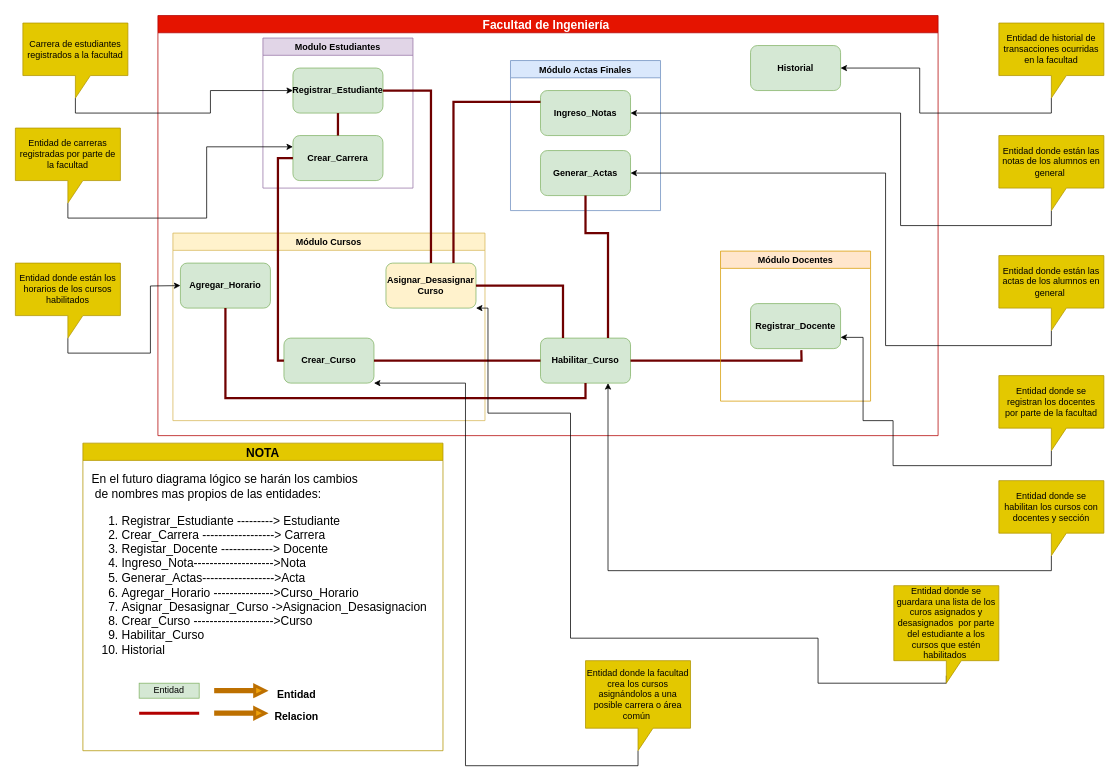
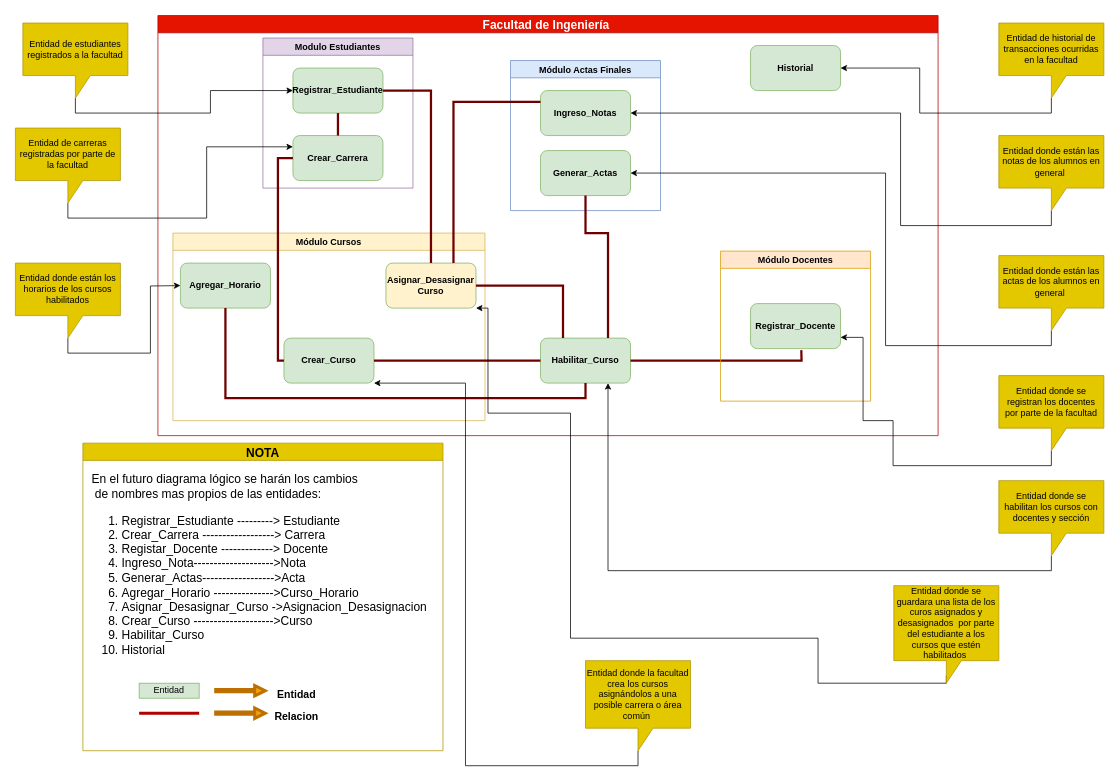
  <mxCell id="0" />
  <mxCell id="1" parent="0" />
  <mxCell id="2" value="Modulo Estudiantes" style="swimlane;fillColor=#e1d5e7;strokeColor=#9673a6;" parent="1" vertex="1"><mxGeometry x="350" y="50" width="200" height="200" as="geometry" /></mxCell>
  <mxCell id="3" value="&lt;font style=&quot;vertical-align: inherit;&quot;&gt;&lt;font style=&quot;vertical-align: inherit;&quot;&gt;Registrar_Estudiante&lt;/font&gt;&lt;/font&gt;" style="rounded=1;whiteSpace=wrap;html=1;fillColor=#d5e8d4;strokeColor=#82b366;fontStyle=1" parent="2" vertex="1"><mxGeometry x="40" y="40" width="120" height="60" as="geometry" /></mxCell>
  <mxCell id="4" value="Crear_Carrera" style="rounded=1;whiteSpace=wrap;html=1;fillColor=#d5e8d4;strokeColor=#82b366;fontStyle=1" parent="2" vertex="1"><mxGeometry x="40" y="130" width="120" height="60" as="geometry" /></mxCell>
  <mxCell id="5" value="" style="endArrow=none;html=1;rounded=0;entryX=0.5;entryY=0;entryDx=0;entryDy=0;exitX=0.5;exitY=1;exitDx=0;exitDy=0;fillColor=#a20025;strokeColor=#6F0000;strokeWidth=3;" parent="2" source="3" target="4" edge="1"><mxGeometry width="50" height="50" relative="1" as="geometry"><mxPoint x="460" y="300" as="sourcePoint" /><mxPoint x="510" y="250" as="targetPoint" /></mxGeometry></mxCell>
  <mxCell id="6" value="Módulo Cursos" style="swimlane;fillColor=#fff2cc;strokeColor=#d6b656;" parent="1" vertex="1"><mxGeometry x="230" y="310" width="416" height="250" as="geometry" /></mxCell>
  <mxCell id="7" value="Asignar_Desasignar Curso" style="rounded=1;whiteSpace=wrap;html=1;fillColor=#fff2cc;strokeColor=#82b366;fontStyle=1;" parent="6" vertex="1"><mxGeometry x="284" y="40" width="120" height="60" as="geometry" /></mxCell>
  <mxCell id="8" value="Crear_Curso" style="rounded=1;whiteSpace=wrap;html=1;fillColor=#d5e8d4;strokeColor=#82b366;fontStyle=1" parent="6" vertex="1"><mxGeometry x="148" y="140" width="120" height="60" as="geometry" /></mxCell>
  <mxCell id="9" value="Agregar_Horario" style="rounded=1;whiteSpace=wrap;html=1;fillColor=#d5e8d4;strokeColor=#82b366;fontStyle=1" parent="6" vertex="1"><mxGeometry x="10" y="40" width="120" height="60" as="geometry" /></mxCell>
  <mxCell id="10" value="Habilitar_Curso" style="rounded=1;whiteSpace=wrap;html=1;fillColor=#d5e8d4;strokeColor=#82b366;fontStyle=1" parent="1" vertex="1"><mxGeometry x="720" y="450" width="120" height="60" as="geometry" /></mxCell>
  <mxCell id="11" value="" style="endArrow=none;html=1;rounded=0;exitX=1;exitY=0.5;exitDx=0;exitDy=0;fillColor=#a20025;strokeColor=#6F0000;strokeWidth=3;entryX=0.564;entryY=1.034;entryDx=0;entryDy=0;entryPerimeter=0;" parent="1" source="10" target="31" edge="1"><mxGeometry width="50" height="50" relative="1" as="geometry"><mxPoint x="720" y="350" as="sourcePoint" /><mxPoint x="1060" y="460" as="targetPoint" /><Array as="points"><mxPoint x="1068" y="480" /></Array></mxGeometry></mxCell>
  <mxCell id="12" value="" style="endArrow=none;html=1;rounded=0;entryX=0;entryY=0.5;entryDx=0;entryDy=0;exitX=1;exitY=0.5;exitDx=0;exitDy=0;fillColor=#a20025;strokeColor=#6F0000;strokeWidth=3;" parent="1" source="8" target="10" edge="1"><mxGeometry width="50" height="50" relative="1" as="geometry"><mxPoint x="460" y="350" as="sourcePoint" /><mxPoint x="510" y="300" as="targetPoint" /></mxGeometry></mxCell>
  <mxCell id="13" value="" style="endArrow=none;html=1;rounded=0;exitX=0.5;exitY=1;exitDx=0;exitDy=0;entryX=0.5;entryY=1;entryDx=0;entryDy=0;fillColor=#a20025;strokeColor=#6F0000;strokeWidth=3;" parent="1" source="9" target="10" edge="1"><mxGeometry width="50" height="50" relative="1" as="geometry"><mxPoint x="570" y="350" as="sourcePoint" /><mxPoint x="770" y="540" as="targetPoint" /><Array as="points"><mxPoint x="300" y="530" /><mxPoint x="550" y="530" /><mxPoint x="780" y="530" /></Array></mxGeometry></mxCell>
  <mxCell id="14" value="" style="endArrow=none;html=1;rounded=0;exitX=0.5;exitY=0;exitDx=0;exitDy=0;entryX=1;entryY=0.5;entryDx=0;entryDy=0;fillColor=#a20025;strokeColor=#6F0000;strokeWidth=3;" parent="1" source="7" target="3" edge="1"><mxGeometry width="50" height="50" relative="1" as="geometry"><mxPoint x="620" y="300" as="sourcePoint" /><mxPoint x="670" y="250" as="targetPoint" /><Array as="points"><mxPoint x="574" y="120" /></Array></mxGeometry></mxCell>
  <mxCell id="15" value="" style="endArrow=none;html=1;rounded=0;entryX=0;entryY=0.5;entryDx=0;entryDy=0;exitX=0;exitY=0.5;exitDx=0;exitDy=0;fillColor=#a20025;strokeColor=#6F0000;strokeWidth=3;" parent="1" source="8" target="4" edge="1"><mxGeometry width="50" height="50" relative="1" as="geometry"><mxPoint x="380" y="340" as="sourcePoint" /><mxPoint x="430" y="290" as="targetPoint" /><Array as="points"><mxPoint x="370" y="480" /><mxPoint x="370" y="210" /></Array></mxGeometry></mxCell>
  <mxCell id="16" value="" style="endArrow=none;html=1;rounded=0;entryX=0.25;entryY=0;entryDx=0;entryDy=0;exitX=1;exitY=0.5;exitDx=0;exitDy=0;fillColor=#a20025;strokeColor=#6F0000;strokeWidth=3;" parent="1" source="7" target="10" edge="1"><mxGeometry width="50" height="50" relative="1" as="geometry"><mxPoint x="590" y="340" as="sourcePoint" /><mxPoint x="640" y="290" as="targetPoint" /><Array as="points"><mxPoint x="750" y="380" /></Array></mxGeometry></mxCell>
  <mxCell id="17" value="NOTA" style="swimlane;fontSize=16;strokeWidth=1;fillColor=#e3c800;fontColor=#000000;strokeColor=#B09500;" parent="1" vertex="1"><mxGeometry x="110" y="590" width="480" height="410" as="geometry" /></mxCell>
  <mxCell id="18" value="&lt;font style=&quot;vertical-align: inherit;&quot;&gt;&lt;font style=&quot;vertical-align: inherit;&quot;&gt;&lt;font style=&quot;vertical-align: inherit;&quot;&gt;&lt;font style=&quot;vertical-align: inherit;&quot;&gt;Entidad&lt;br&gt;&lt;/font&gt;&lt;/font&gt;&lt;/font&gt;&lt;/font&gt;" style="rounded=0;whiteSpace=wrap;html=1;fillColor=#d5e8d4;strokeColor=#82b366;" parent="17" vertex="1"><mxGeometry x="75" y="320" width="80" height="20" as="geometry" /></mxCell>
  <mxCell id="19" value="" style="endArrow=none;html=1;rounded=0;strokeWidth=4;fillColor=#e51400;strokeColor=#B20000;" parent="17" edge="1"><mxGeometry width="50" height="50" relative="1" as="geometry"><mxPoint x="75" y="360" as="sourcePoint" /><mxPoint x="155" y="360" as="targetPoint" /><Array as="points" /></mxGeometry></mxCell>
  <mxCell id="20" value="" style="shape=flexArrow;endArrow=classic;html=1;rounded=0;strokeWidth=4;endWidth=7;endSize=3.33;width=0;fillColor=#f0a30a;strokeColor=#BD7000;" parent="17" edge="1"><mxGeometry width="50" height="50" relative="1" as="geometry"><mxPoint x="175" y="330" as="sourcePoint" /><mxPoint x="245" y="330" as="targetPoint" /></mxGeometry></mxCell>
  <mxCell id="21" value="" style="shape=flexArrow;endArrow=classic;html=1;rounded=0;strokeWidth=4;endWidth=7;endSize=3.33;width=0;fillColor=#f0a30a;strokeColor=#BD7000;" parent="17" edge="1"><mxGeometry width="50" height="50" relative="1" as="geometry"><mxPoint x="175" y="360" as="sourcePoint" /><mxPoint x="245" y="360" as="targetPoint" /></mxGeometry></mxCell>
  <mxCell id="22" value="Entidad" style="text;html=1;strokeColor=none;fillColor=none;align=center;verticalAlign=middle;whiteSpace=wrap;rounded=0;strokeWidth=1;fontStyle=1;fontSize=14;" parent="17" vertex="1"><mxGeometry x="255" y="320" width="60" height="30" as="geometry" /></mxCell>
  <mxCell id="23" value="Relacion" style="text;html=1;strokeColor=none;fillColor=none;align=center;verticalAlign=middle;whiteSpace=wrap;rounded=0;fontStyle=1;fontSize=14;" parent="17" vertex="1"><mxGeometry x="255" y="350" width="60" height="30" as="geometry" /></mxCell>
  <mxCell id="24" value="&lt;span style=&quot;&quot;&gt;En el futuro diagrama lógico se harán los cambios&lt;br&gt;&amp;nbsp;de nombres mas propios de las entidades:&lt;/span&gt;&lt;br style=&quot;&quot;&gt;&lt;div style=&quot;&quot;&gt;&lt;ol&gt;&lt;li&gt;Registrar_Estudiante ---------&amp;gt; Estudiante&lt;/li&gt;&lt;li&gt;Crear_Carrera ------------------&amp;gt; Carrera&lt;/li&gt;&lt;li&gt;Registar_Docente -------------&amp;gt; Docente&lt;/li&gt;&lt;li&gt;Ingreso_Nota--------------------&amp;gt;Nota&lt;/li&gt;&lt;li&gt;Generar_Actas------------------&amp;gt;Acta&lt;/li&gt;&lt;li&gt;Agregar_Horario ---------------&amp;gt;Curso_Horario&lt;/li&gt;&lt;li&gt;&lt;span style=&quot;background-color: initial;&quot;&gt;Asignar_Desasignar_Curso -&amp;gt;Asignacion_Desasignacion&lt;/span&gt;&lt;br&gt;&lt;/li&gt;&lt;li&gt;Crear_Curso --------------------&amp;gt;Curso&lt;/li&gt;&lt;li&gt;Habilitar_Curso&lt;/li&gt;&lt;li&gt;Historial&lt;/li&gt;&lt;/ol&gt;&lt;/div&gt;" style="text;html=1;align=left;verticalAlign=middle;resizable=0;points=[];autosize=1;strokeColor=none;fillColor=none;fontSize=16;" parent="17" vertex="1"><mxGeometry x="10" y="30" width="470" height="280" as="geometry" /></mxCell>
  <mxCell id="25" value="Facultad de Ingeniería " style="swimlane;fillColor=#e51400;fontColor=#ffffff;strokeColor=#B20000;fontStyle=1;fontSize=16;" parent="1" vertex="1"><mxGeometry x="210" y="20" width="1040" height="560" as="geometry" /></mxCell>
  <mxCell id="26" value="Historial" style="rounded=1;whiteSpace=wrap;html=1;fillColor=#d5e8d4;strokeColor=#82b366;fontStyle=1" parent="25" vertex="1"><mxGeometry x="790" y="40" width="120" height="60" as="geometry" /></mxCell>
  <mxCell id="27" value="Módulo Actas Finales" style="swimlane;fillColor=#dae8fc;strokeColor=#6c8ebf;" parent="25" vertex="1"><mxGeometry x="470" y="60" width="200" height="200" as="geometry" /></mxCell>
  <mxCell id="28" value="Ingreso_Notas" style="rounded=1;whiteSpace=wrap;html=1;fillColor=#d5e8d4;strokeColor=#82b366;fontStyle=1" parent="27" vertex="1"><mxGeometry x="40" y="40" width="120" height="60" as="geometry" /></mxCell>
  <mxCell id="29" value="Generar_Actas" style="rounded=1;whiteSpace=wrap;html=1;fillColor=#d5e8d4;strokeColor=#82b366;fontStyle=1" parent="27" vertex="1"><mxGeometry x="40" y="120" width="120" height="60" as="geometry" /></mxCell>
  <mxCell id="30" value="Módulo Docentes" style="swimlane;fillColor=#ffe6cc;strokeColor=#d79b00;" parent="25" vertex="1"><mxGeometry x="750" y="314" width="200" height="200" as="geometry" /></mxCell>
  <mxCell id="31" value="&lt;font style=&quot;vertical-align: inherit;&quot;&gt;&lt;font style=&quot;vertical-align: inherit;&quot;&gt;Registrar_Docente&lt;/font&gt;&lt;/font&gt;" style="rounded=1;whiteSpace=wrap;html=1;fillColor=#d5e8d4;strokeColor=#82b366;fontStyle=1" parent="30" vertex="1"><mxGeometry x="40" y="70" width="120" height="60" as="geometry" /></mxCell>
  <mxCell id="32" style="edgeStyle=orthogonalEdgeStyle;rounded=0;orthogonalLoop=1;jettySize=auto;html=1;exitX=0;exitY=0;exitDx=70;exitDy=100;exitPerimeter=0;strokeWidth=1;fontSize=13;" parent="1" source="33" target="3" edge="1"><mxGeometry relative="1" as="geometry" /></mxCell>
- <mxCell id="33" value="&lt;font style=&quot;vertical-align: inherit;&quot;&gt;&lt;font style=&quot;vertical-align: inherit;&quot;&gt;Carrera de estudiantes registrados a la facultad&lt;/font&gt;&lt;/font&gt;" style="shape=callout;whiteSpace=wrap;html=1;perimeter=calloutPerimeter;fillColor=#e3c800;strokeColor=#B09500;fontColor=#000000;" parent="1" vertex="1"><mxGeometry x="30" y="30" width="140" height="100" as="geometry" /></mxCell>
+ <mxCell id="33" value="&lt;font style=&quot;vertical-align: inherit;&quot;&gt;&lt;font style=&quot;vertical-align: inherit;&quot;&gt;Entidad de estudiantes registrados a la facultad&lt;/font&gt;&lt;/font&gt;" style="shape=callout;whiteSpace=wrap;html=1;perimeter=calloutPerimeter;fillColor=#e3c800;strokeColor=#B09500;fontColor=#000000;" parent="1" vertex="1"><mxGeometry x="30" y="30" width="140" height="100" as="geometry" /></mxCell>
  <mxCell id="34" style="edgeStyle=orthogonalEdgeStyle;rounded=0;orthogonalLoop=1;jettySize=auto;html=1;exitX=0;exitY=0;exitDx=70;exitDy=100;exitPerimeter=0;entryX=0;entryY=0.25;entryDx=0;entryDy=0;strokeWidth=1;fontSize=13;" parent="1" source="35" target="4" edge="1"><mxGeometry relative="1" as="geometry" /></mxCell>
  <mxCell id="35" value="&lt;font style=&quot;vertical-align: inherit;&quot;&gt;&lt;font style=&quot;vertical-align: inherit;&quot;&gt;Entidad de carreras registradas por parte de la facultad&lt;/font&gt;&lt;/font&gt;" style="shape=callout;whiteSpace=wrap;html=1;perimeter=calloutPerimeter;fillColor=#e3c800;strokeColor=#B09500;fontColor=#000000;" parent="1" vertex="1"><mxGeometry x="20" y="170" width="140" height="100" as="geometry" /></mxCell>
  <mxCell id="36" style="edgeStyle=orthogonalEdgeStyle;rounded=0;orthogonalLoop=1;jettySize=auto;html=1;exitX=0;exitY=0;exitDx=70;exitDy=100;exitPerimeter=0;entryX=1;entryY=0.5;entryDx=0;entryDy=0;strokeWidth=1;fontSize=13;" parent="1" source="37" target="26" edge="1"><mxGeometry relative="1" as="geometry" /></mxCell>
  <mxCell id="37" value="&lt;font style=&quot;vertical-align: inherit;&quot;&gt;&lt;font style=&quot;vertical-align: inherit;&quot;&gt;Entidad de historial de transacciones ocurridas en la facultad&lt;/font&gt;&lt;/font&gt;" style="shape=callout;whiteSpace=wrap;html=1;perimeter=calloutPerimeter;fillColor=#e3c800;strokeColor=#B09500;fontColor=#000000;" parent="1" vertex="1"><mxGeometry x="1331" y="30" width="140" height="100" as="geometry" /></mxCell>
  <mxCell id="38" style="edgeStyle=orthogonalEdgeStyle;rounded=0;orthogonalLoop=1;jettySize=auto;html=1;exitX=0;exitY=0;exitDx=70;exitDy=100;exitPerimeter=0;entryX=1;entryY=0.5;entryDx=0;entryDy=0;strokeWidth=1;fontSize=13;" parent="1" source="39" target="28" edge="1"><mxGeometry relative="1" as="geometry"><Array as="points"><mxPoint x="1401" y="300" /><mxPoint x="1200" y="300" /><mxPoint x="1200" y="150" /></Array></mxGeometry></mxCell>
  <mxCell id="39" value="&lt;font style=&quot;vertical-align: inherit;&quot;&gt;&lt;font style=&quot;vertical-align: inherit;&quot;&gt;Entidad donde están las notas de los alumnos en general&amp;nbsp;&lt;/font&gt;&lt;/font&gt;" style="shape=callout;whiteSpace=wrap;html=1;perimeter=calloutPerimeter;fillColor=#e3c800;strokeColor=#B09500;fontColor=#000000;" parent="1" vertex="1"><mxGeometry x="1331" y="180" width="140" height="100" as="geometry" /></mxCell>
  <mxCell id="40" style="edgeStyle=orthogonalEdgeStyle;rounded=0;orthogonalLoop=1;jettySize=auto;html=1;exitX=0;exitY=0;exitDx=70;exitDy=100;exitPerimeter=0;entryX=1;entryY=0.5;entryDx=0;entryDy=0;strokeWidth=1;fontSize=13;" parent="1" source="41" target="29" edge="1"><mxGeometry relative="1" as="geometry"><Array as="points"><mxPoint x="1401" y="460" /><mxPoint x="1180" y="460" /><mxPoint x="1180" y="230" /></Array></mxGeometry></mxCell>
  <mxCell id="41" value="&lt;font style=&quot;vertical-align: inherit;&quot;&gt;&lt;font style=&quot;vertical-align: inherit;&quot;&gt;Entidad donde están las actas de los alumnos en general&amp;nbsp;&lt;/font&gt;&lt;/font&gt;" style="shape=callout;whiteSpace=wrap;html=1;perimeter=calloutPerimeter;fillColor=#e3c800;strokeColor=#B09500;fontColor=#000000;" parent="1" vertex="1"><mxGeometry x="1331" y="340" width="140" height="100" as="geometry" /></mxCell>
  <mxCell id="42" value="" style="endArrow=none;html=1;rounded=0;strokeWidth=3;fontSize=13;entryX=0;entryY=0.25;entryDx=0;entryDy=0;exitX=0.75;exitY=0;exitDx=0;exitDy=0;fillColor=#a20025;strokeColor=#6F0000;" parent="1" source="7" target="28" edge="1"><mxGeometry width="50" height="50" relative="1" as="geometry"><mxPoint x="750" y="240" as="sourcePoint" /><mxPoint x="800" y="190" as="targetPoint" /><Array as="points"><mxPoint x="604" y="135" /></Array></mxGeometry></mxCell>
  <mxCell id="43" style="edgeStyle=orthogonalEdgeStyle;rounded=0;orthogonalLoop=1;jettySize=auto;html=1;exitX=0;exitY=0;exitDx=70;exitDy=100;exitPerimeter=0;entryX=1;entryY=0.75;entryDx=0;entryDy=0;strokeWidth=1;fontSize=13;" parent="1" source="44" target="31" edge="1"><mxGeometry relative="1" as="geometry"><Array as="points"><mxPoint x="1401" y="620" /><mxPoint x="1190" y="620" /><mxPoint x="1190" y="560" /><mxPoint x="1150" y="560" /><mxPoint x="1150" y="449" /></Array></mxGeometry></mxCell>
  <mxCell id="44" value="&lt;font style=&quot;vertical-align: inherit;&quot;&gt;&lt;font style=&quot;vertical-align: inherit;&quot;&gt;Entidad donde se registran los docentes por parte de la facultad&lt;/font&gt;&lt;/font&gt;" style="shape=callout;whiteSpace=wrap;html=1;perimeter=calloutPerimeter;fillColor=#e3c800;strokeColor=#B09500;fontColor=#000000;" parent="1" vertex="1"><mxGeometry x="1331" y="500" width="140" height="100" as="geometry" /></mxCell>
  <mxCell id="45" style="edgeStyle=orthogonalEdgeStyle;rounded=0;orthogonalLoop=1;jettySize=auto;html=1;exitX=0;exitY=0;exitDx=70;exitDy=100;exitPerimeter=0;entryX=0.75;entryY=1;entryDx=0;entryDy=0;strokeWidth=1;fontSize=13;" parent="1" source="46" target="10" edge="1"><mxGeometry relative="1" as="geometry" /></mxCell>
  <mxCell id="46" value="&lt;font style=&quot;vertical-align: inherit;&quot;&gt;&lt;font style=&quot;vertical-align: inherit;&quot;&gt;Entidad donde se habilitan los cursos con docentes y sección&lt;/font&gt;&lt;/font&gt;" style="shape=callout;whiteSpace=wrap;html=1;perimeter=calloutPerimeter;fillColor=#e3c800;strokeColor=#B09500;fontColor=#000000;" parent="1" vertex="1"><mxGeometry x="1331" y="640" width="140" height="100" as="geometry" /></mxCell>
  <mxCell id="47" style="edgeStyle=orthogonalEdgeStyle;rounded=0;orthogonalLoop=1;jettySize=auto;html=1;exitX=0;exitY=0;exitDx=70;exitDy=120.0;exitPerimeter=0;entryX=1;entryY=1;entryDx=0;entryDy=0;strokeWidth=1;fontSize=13;" parent="1" source="48" target="7" edge="1"><mxGeometry relative="1" as="geometry"><Array as="points"><mxPoint x="1090" y="910" /><mxPoint x="1090" y="850" /><mxPoint x="760" y="850" /><mxPoint x="760" y="550" /><mxPoint x="650" y="550" /><mxPoint x="650" y="410" /></Array></mxGeometry></mxCell>
  <mxCell id="48" value="&lt;font style=&quot;vertical-align: inherit;&quot;&gt;&lt;font style=&quot;vertical-align: inherit;&quot;&gt;Entidad donde se guardara una lista de los curos asignados y desasignados&amp;nbsp; por parte del estudiante a los cursos que estén habilitados&amp;nbsp;&lt;/font&gt;&lt;/font&gt;" style="shape=callout;whiteSpace=wrap;html=1;perimeter=calloutPerimeter;fillColor=#e3c800;strokeColor=#B09500;fontColor=#000000;" parent="1" vertex="1"><mxGeometry x="1191" y="780" width="140" height="130" as="geometry" /></mxCell>
  <mxCell id="49" style="edgeStyle=orthogonalEdgeStyle;rounded=0;orthogonalLoop=1;jettySize=auto;html=1;exitX=0;exitY=0;exitDx=70;exitDy=100;exitPerimeter=0;strokeWidth=1;fontSize=13;" parent="1" source="50" edge="1"><mxGeometry relative="1" as="geometry"><mxPoint x="240" y="380" as="targetPoint" /></mxGeometry></mxCell>
  <mxCell id="50" value="&lt;font style=&quot;vertical-align: inherit;&quot;&gt;&lt;font style=&quot;vertical-align: inherit;&quot;&gt;Entidad donde están los horarios de los cursos habilitados&lt;/font&gt;&lt;/font&gt;" style="shape=callout;whiteSpace=wrap;html=1;perimeter=calloutPerimeter;fillColor=#e3c800;strokeColor=#B09500;fontColor=#000000;" parent="1" vertex="1"><mxGeometry x="20" y="350" width="140" height="100" as="geometry" /></mxCell>
  <mxCell id="51" style="edgeStyle=orthogonalEdgeStyle;rounded=0;orthogonalLoop=1;jettySize=auto;html=1;exitX=0;exitY=0;exitDx=70;exitDy=120.0;exitPerimeter=0;entryX=1;entryY=1;entryDx=0;entryDy=0;strokeWidth=1;fontSize=13;" parent="1" source="52" target="8" edge="1"><mxGeometry relative="1" as="geometry"><Array as="points"><mxPoint x="850" y="1020" /><mxPoint x="620" y="1020" /><mxPoint x="620" y="510" /></Array></mxGeometry></mxCell>
  <mxCell id="52" value="&lt;font style=&quot;vertical-align: inherit;&quot;&gt;&lt;font style=&quot;vertical-align: inherit;&quot;&gt;Entidad donde la facultad crea los cursos asignándolos a una posible carrera o área común&amp;nbsp;&lt;/font&gt;&lt;/font&gt;" style="shape=callout;whiteSpace=wrap;html=1;perimeter=calloutPerimeter;fillColor=#e3c800;strokeColor=#B09500;fontColor=#000000;" parent="1" vertex="1"><mxGeometry x="780" y="880" width="140" height="120" as="geometry" /></mxCell>
  <mxCell id="53" value="" style="endArrow=none;html=1;rounded=0;entryX=0.5;entryY=1;entryDx=0;entryDy=0;strokeWidth=3;fillColor=#a20025;strokeColor=#6F0000;exitX=0.75;exitY=0;exitDx=0;exitDy=0;" parent="1" source="10" target="29" edge="1"><mxGeometry width="50" height="50" relative="1" as="geometry"><mxPoint x="820" y="480" as="sourcePoint" /><mxPoint x="870" y="430" as="targetPoint" /><Array as="points"><mxPoint x="810" y="310" /><mxPoint x="780" y="310" /></Array></mxGeometry></mxCell>
